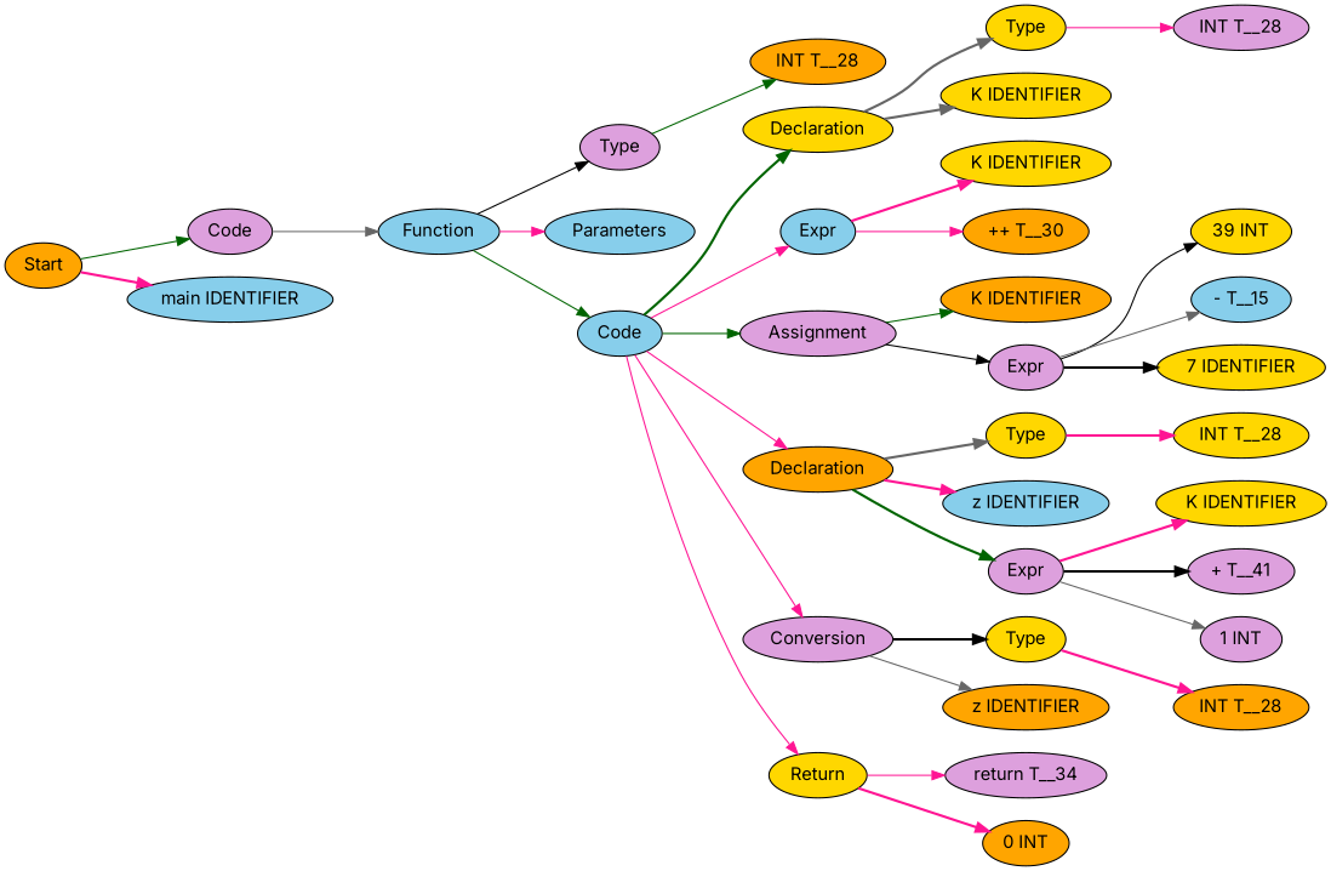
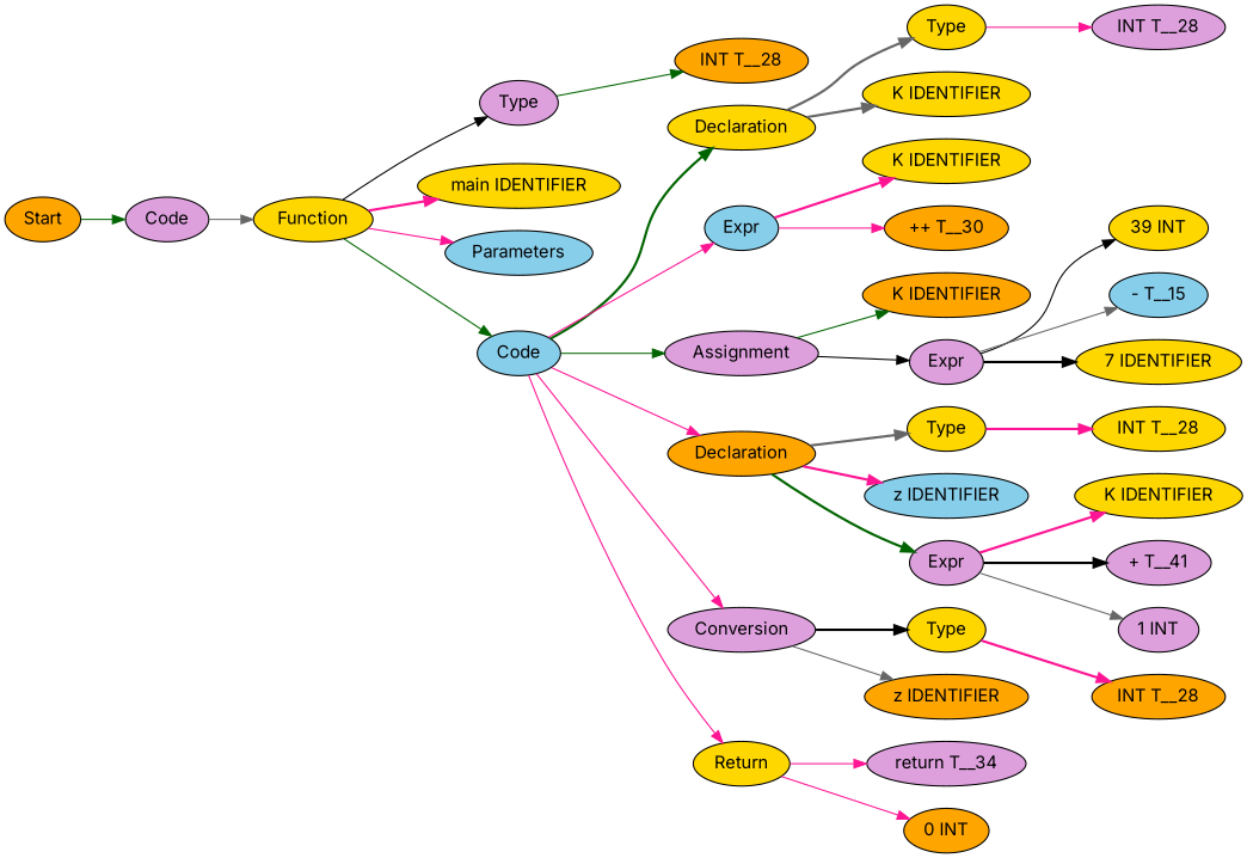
  digraph {
    fontname=Inter
    rankdir=LR
    node [fillcolor=gold fontname=Inter style=filled]
    edge [color=deeppink fontname=Inter style=solid]
    n1 [fillcolor=orange label=Start]
    n2 [fillcolor=plum label=Code]
-   n3 [fillcolor=skyblue label=Function]
+   n3 [label=Function]
    n4 [fillcolor=plum label=Type]
-   n5 [fillcolor=skyblue label="main IDENTIFIER"]
+   n5 [label="main IDENTIFIER"]
    n6 [fillcolor=skyblue label=Parameters]
    n7 [fillcolor=skyblue label=Code]
    n8 [fillcolor=orange label="INT T__28"]
    n9 [label=Declaration]
    n10 [fillcolor=skyblue label=Expr]
    n11 [fillcolor=plum label=Assignment]
    n12 [fillcolor=orange label=Declaration]
    n13 [fillcolor=plum label=Conversion]
    n14 [label=Return]
    n15 [label=Type]
    n16 [label="K IDENTIFIER"]
    n17 [label="K IDENTIFIER"]
    n18 [fillcolor=orange label="++ T__30"]
    n19 [fillcolor=orange label="K IDENTIFIER"]
    n20 [fillcolor=plum label=Expr]
    n21 [label=Type]
    n22 [fillcolor=skyblue label="z IDENTIFIER"]
    n23 [fillcolor=plum label=Expr]
    n24 [label=Type]
    n25 [fillcolor=orange label="z IDENTIFIER"]
    n26 [fillcolor=plum label="return T__34"]
    n27 [fillcolor=orange label="0 INT"]
    n28 [fillcolor=plum label="INT T__28"]
    n29 [label="39 INT"]
    n30 [fillcolor=skyblue label="- T__15"]
    n31 [label="7 IDENTIFIER"]
    n32 [label="INT T__28"]
    n33 [label="K IDENTIFIER"]
    n34 [fillcolor=plum label="+ T__41"]
    n35 [fillcolor=plum label="1 INT"]
    n36 [fillcolor=orange label="INT T__28"]
    n1 -> n2 [color=darkgreen]
    n2 -> n3 [color=gray40]
    n3 -> n4 [color=black]
-   n1 -> n5 [style=bold]
+   n3 -> n5 [style=bold]
    n3 -> n6
    n3 -> n7 [color=darkgreen]
    n4 -> n8 [color=darkgreen]
    n7 -> n9 [color=darkgreen style=bold]
    n7 -> n10
    n7 -> n11 [color=darkgreen]
    n7 -> n12
    n7 -> n13
    n7 -> n14
    n9 -> n15 [color=gray40 style=bold]
    n9 -> n16 [color=gray40 style=bold]
    n10 -> n17 [style=bold]
    n10 -> n18
    n11 -> n19 [color=darkgreen]
    n11 -> n20 [color=black]
    n12 -> n21 [color=gray40 style=bold]
    n12 -> n22 [style=bold]
    n12 -> n23 [color=darkgreen style=bold]
    n13 -> n24 [color=black style=bold]
    n13 -> n25 [color=gray40]
    n14 -> n26
-   n14 -> n27 [style=bold]
+   n14 -> n27
    n15 -> n28
    n20 -> n29 [color=black]
    n20 -> n30 [color=gray40]
    n20 -> n31 [color=black style=bold]
    n21 -> n32 [style=bold]
    n23 -> n33 [style=bold]
    n23 -> n34 [color=black style=bold]
    n23 -> n35 [color=gray40]
    n24 -> n36 [style=bold]
  }
